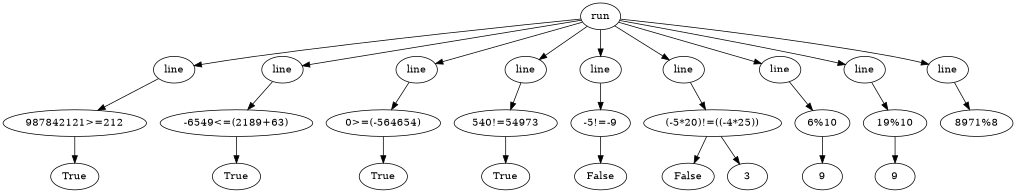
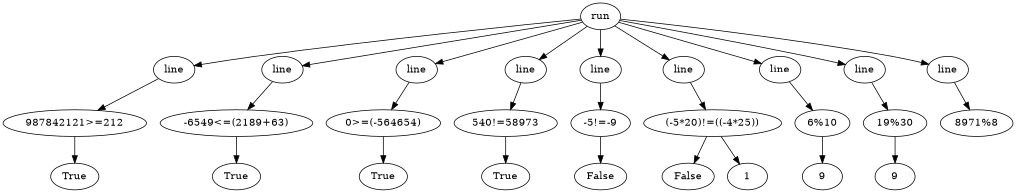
  digraph {
    n1 [label=run]
    n2 [label=line]
    n3 [label=line]
    n4 [label=line]
    n5 [label=line]
    n6 [label=line]
    n7 [label=line]
    n8 [label=line]
    n9 [label=line]
    n10 [label=line]
    n11 [label="987842121>=212"]
    n12 [label="-6549<=(2189+63)"]
    n13 [label="0>=(-564654)"]
-   n14 [label="540!=54973"]
+   n14 [label="540!=58973"]
    n15 [label="-5!=-9"]
    n16 [label="(-5*20)!=((-4*25))"]
    n17 [label="6%10"]
-   n18 [label="19%10"]
+   n18 [label="19%30"]
    n19 [label="8971%8"]
    n20 [label=True]
    n21 [label=True]
    n22 [label=True]
    n23 [label=True]
    n24 [label=False]
    n25 [label=False]
-   n26 [label=3]
+   n26 [label=1]
    n27 [label=9]
    n28 [label=9]
    n1 -> n2
    n1 -> n3
    n1 -> n4
    n1 -> n5
    n1 -> n6
    n1 -> n7
    n1 -> n8
    n1 -> n9
    n1 -> n10
    n2 -> n11
    n3 -> n12
    n4 -> n13
    n5 -> n14
    n6 -> n15
    n7 -> n16
    n8 -> n17
    n9 -> n18
    n10 -> n19
    n11 -> n20
    n12 -> n21
    n13 -> n22
    n14 -> n23
    n15 -> n24
    n16 -> n25
    n16 -> n26
    n17 -> n27
    n18 -> n28
  }
